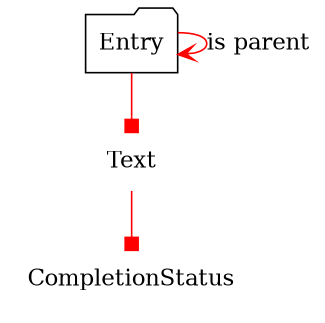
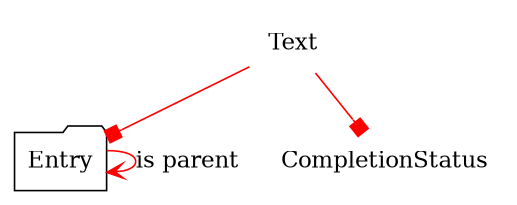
  digraph {
    node [shape=plaintext]
    edge [arrowhead=box color=red]
    Entry [shape=folder]
    Text
    CompletionStatus
    Entry -> Entry [arrowhead=vee label="is parent"]
-   Entry -> Text
+   Text -> Entry
    Text -> CompletionStatus
  }
